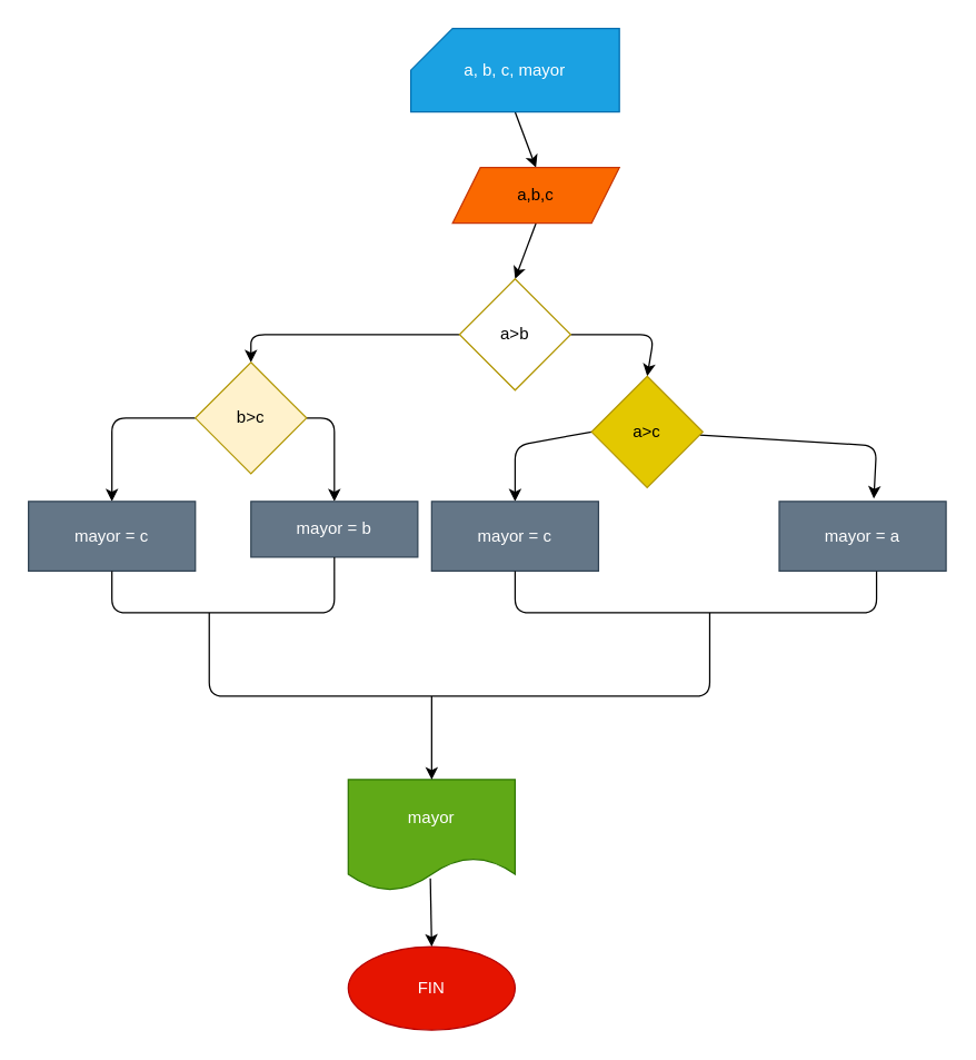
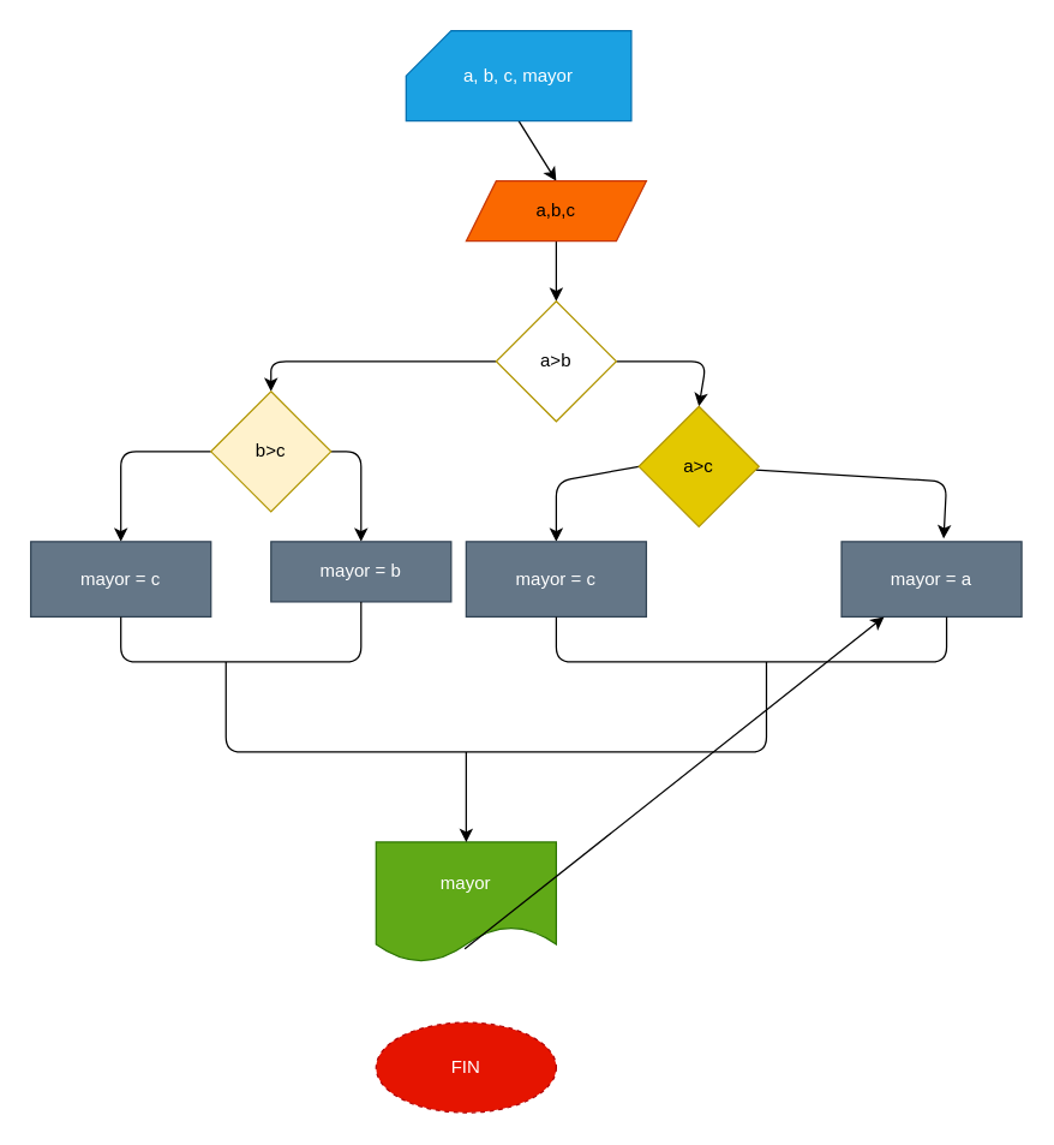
  <mxCell id="0" />
  <mxCell id="1" parent="0" />
  <mxCell id="2" style="edgeStyle=none;html=1;exitX=0.5;exitY=1;exitDx=0;exitDy=0;exitPerimeter=0;entryX=0.5;entryY=0;entryDx=0;entryDy=0;" edge="1" parent="1" source="3" target="5"><mxGeometry relative="1" as="geometry" /></mxCell>
- <mxCell id="3" value="a, b, c, mayor" style="shape=card;whiteSpace=wrap;html=1;fillColor=#1ba1e2;fontColor=#ffffff;strokeColor=#006EAF;" vertex="1" parent="1"><mxGeometry x="295" y="20" width="150" height="60" as="geometry" /></mxCell>
+ <mxCell id="3" value="a, b, c, mayor" style="shape=card;whiteSpace=wrap;html=1;fillColor=#1ba1e2;fontColor=#ffffff;strokeColor=#006EAF;" vertex="1" parent="1"><mxGeometry x="270" y="20" width="150" height="60" as="geometry" /></mxCell>
  <mxCell id="4" style="edgeStyle=none;html=1;exitX=0.5;exitY=1;exitDx=0;exitDy=0;entryX=0.5;entryY=0;entryDx=0;entryDy=0;" edge="1" parent="1" source="5" target="8"><mxGeometry relative="1" as="geometry" /></mxCell>
- <mxCell id="5" value="a,b,c" style="shape=parallelogram;perimeter=parallelogramPerimeter;whiteSpace=wrap;html=1;fixedSize=1;fillColor=#fa6800;fontColor=#000000;strokeColor=#C73500;" vertex="1" parent="1"><mxGeometry x="325" y="120" width="120" height="40" as="geometry" /></mxCell>
+ <mxCell id="5" value="a,b,c" style="shape=parallelogram;perimeter=parallelogramPerimeter;whiteSpace=wrap;html=1;fixedSize=1;fillColor=#fa6800;fontColor=#000000;strokeColor=#C73500;" vertex="1" parent="1"><mxGeometry x="310" y="120" width="120" height="40" as="geometry" /></mxCell>
  <mxCell id="6" style="edgeStyle=none;html=1;exitX=0;exitY=0.5;exitDx=0;exitDy=0;entryX=0.5;entryY=0;entryDx=0;entryDy=0;" edge="1" parent="1" source="8" target="16"><mxGeometry relative="1" as="geometry"><mxPoint x="190" y="270" as="targetPoint" /><Array as="points"><mxPoint x="180" y="240" /></Array></mxGeometry></mxCell>
  <mxCell id="7" style="edgeStyle=none;html=1;exitX=1;exitY=0.5;exitDx=0;exitDy=0;entryX=0.5;entryY=0;entryDx=0;entryDy=0;" edge="1" parent="1" source="8" target="11"><mxGeometry relative="1" as="geometry"><Array as="points"><mxPoint x="470" y="240" /></Array></mxGeometry></mxCell>
  <mxCell id="8" value="a&amp;gt;b" style="rhombus;whiteSpace=wrap;html=1;fillColor=#ffffff;fontColor=#000000;strokeColor=#B09500;" vertex="1" parent="1"><mxGeometry x="330" y="200" width="80" height="80" as="geometry" /></mxCell>
  <mxCell id="9" value="" style="edgeStyle=none;html=1;entryX=0.567;entryY=-0.04;entryDx=0;entryDy=0;entryPerimeter=0;" edge="1" parent="1" source="11" target="12"><mxGeometry relative="1" as="geometry"><Array as="points"><mxPoint x="630" y="320" /></Array></mxGeometry></mxCell>
  <mxCell id="10" style="edgeStyle=none;html=1;exitX=0;exitY=0.5;exitDx=0;exitDy=0;entryX=0.5;entryY=0;entryDx=0;entryDy=0;" edge="1" parent="1" source="11" target="13"><mxGeometry relative="1" as="geometry"><Array as="points"><mxPoint x="370" y="320" /></Array></mxGeometry></mxCell>
  <mxCell id="11" value="a&amp;gt;c" style="rhombus;whiteSpace=wrap;html=1;fillColor=#e3c800;fontColor=#000000;strokeColor=#B09500;" vertex="1" parent="1"><mxGeometry x="425" y="270" width="80" height="80" as="geometry" /></mxCell>
  <mxCell id="12" value="mayor = a" style="whiteSpace=wrap;html=1;fillColor=#647687;strokeColor=#314354;fontColor=#ffffff;" vertex="1" parent="1"><mxGeometry x="560" y="360" width="120" height="50" as="geometry" /></mxCell>
  <mxCell id="13" value="mayor = c" style="whiteSpace=wrap;html=1;fillColor=#647687;strokeColor=#314354;fontColor=#ffffff;" vertex="1" parent="1"><mxGeometry x="310" y="360" width="120" height="50" as="geometry" /></mxCell>
  <mxCell id="14" style="edgeStyle=none;html=1;exitX=1;exitY=0.5;exitDx=0;exitDy=0;entryX=0.5;entryY=0;entryDx=0;entryDy=0;" edge="1" parent="1" source="16" target="17"><mxGeometry relative="1" as="geometry"><Array as="points"><mxPoint x="240" y="300" /></Array></mxGeometry></mxCell>
  <mxCell id="15" style="edgeStyle=none;html=1;exitX=0;exitY=0.5;exitDx=0;exitDy=0;entryX=0.5;entryY=0;entryDx=0;entryDy=0;" edge="1" parent="1" source="16" target="18"><mxGeometry relative="1" as="geometry"><Array as="points"><mxPoint x="80" y="300" /></Array></mxGeometry></mxCell>
  <mxCell id="16" value="b&amp;gt;c" style="rhombus;whiteSpace=wrap;html=1;fillColor=#fff2cc;fontColor=#000000;strokeColor=#B09500;" vertex="1" parent="1"><mxGeometry x="140" y="260" width="80" height="80" as="geometry" /></mxCell>
  <mxCell id="17" value="mayor = b" style="whiteSpace=wrap;html=1;fillColor=#647687;strokeColor=#314354;fontColor=#ffffff;" vertex="1" parent="1"><mxGeometry x="180" y="360" width="120" height="40" as="geometry" /></mxCell>
  <mxCell id="18" value="mayor = c" style="whiteSpace=wrap;html=1;fillColor=#647687;strokeColor=#314354;fontColor=#ffffff;" vertex="1" parent="1"><mxGeometry x="20" y="360" width="120" height="50" as="geometry" /></mxCell>
  <mxCell id="19" value="mayor" style="shape=document;whiteSpace=wrap;html=1;boundedLbl=1;fillColor=#60a917;fontColor=#ffffff;strokeColor=#2D7600;" vertex="1" parent="1"><mxGeometry x="250" y="560" width="120" height="80" as="geometry" /></mxCell>
- <mxCell id="20" value="FIN" style="ellipse;whiteSpace=wrap;html=1;fillColor=#e51400;fontColor=#ffffff;strokeColor=#B20000;" vertex="1" parent="1"><mxGeometry x="250" y="680" width="120" height="60" as="geometry" /></mxCell>
+ <mxCell id="20" value="FIN" style="ellipse;whiteSpace=wrap;html=1;fillColor=#e51400;fontColor=#ffffff;strokeColor=#B20000;dashed=1;" vertex="1" parent="1"><mxGeometry x="250" y="680" width="120" height="60" as="geometry" /></mxCell>
  <mxCell id="21" value="" style="endArrow=none;html=1;" edge="1" parent="1"><mxGeometry width="50" height="50" relative="1" as="geometry"><mxPoint x="150" y="440" as="sourcePoint" /><mxPoint x="510" y="440" as="targetPoint" /><Array as="points"><mxPoint x="150" y="500" /><mxPoint x="510" y="500" /></Array></mxGeometry></mxCell>
  <mxCell id="22" value="" style="endArrow=classic;html=1;entryX=0.5;entryY=0;entryDx=0;entryDy=0;" edge="1" parent="1" target="19"><mxGeometry width="50" height="50" relative="1" as="geometry"><mxPoint x="310" y="500" as="sourcePoint" /><mxPoint x="310" y="540" as="targetPoint" /></mxGeometry></mxCell>
- <mxCell id="23" value="" style="endArrow=classic;html=1;entryX=0.5;entryY=0;entryDx=0;entryDy=0;exitX=0.492;exitY=0.888;exitDx=0;exitDy=0;exitPerimeter=0;" edge="1" parent="1" source="19" target="20"><mxGeometry width="50" height="50" relative="1" as="geometry"><mxPoint x="310" y="650" as="sourcePoint" /><mxPoint x="410" y="640" as="targetPoint" /></mxGeometry></mxCell>
+ <mxCell id="23" value="" style="endArrow=classic;html=1;exitX=0.492;exitY=0.888;exitDx=0;exitDy=0;exitPerimeter=0;" edge="1" parent="1" source="19" target="12"><mxGeometry width="50" height="50" relative="1" as="geometry"><mxPoint x="310" y="650" as="sourcePoint" /><mxPoint x="410" y="640" as="targetPoint" /></mxGeometry></mxCell>
  <mxCell id="24" value="" style="endArrow=none;html=1;entryX=0.5;entryY=1;entryDx=0;entryDy=0;exitX=0.5;exitY=1;exitDx=0;exitDy=0;" edge="1" parent="1" source="18" target="17"><mxGeometry width="50" height="50" relative="1" as="geometry"><mxPoint x="60" y="430" as="sourcePoint" /><mxPoint x="380" y="430" as="targetPoint" /><Array as="points"><mxPoint x="80" y="440" /><mxPoint x="240" y="440" /></Array></mxGeometry></mxCell>
  <mxCell id="25" value="" style="endArrow=none;html=1;exitX=0.5;exitY=1;exitDx=0;exitDy=0;" edge="1" parent="1" source="13"><mxGeometry width="50" height="50" relative="1" as="geometry"><mxPoint x="370" y="430" as="sourcePoint" /><mxPoint x="630" y="410" as="targetPoint" /><Array as="points"><mxPoint x="370" y="440" /><mxPoint x="630" y="440" /></Array></mxGeometry></mxCell>
